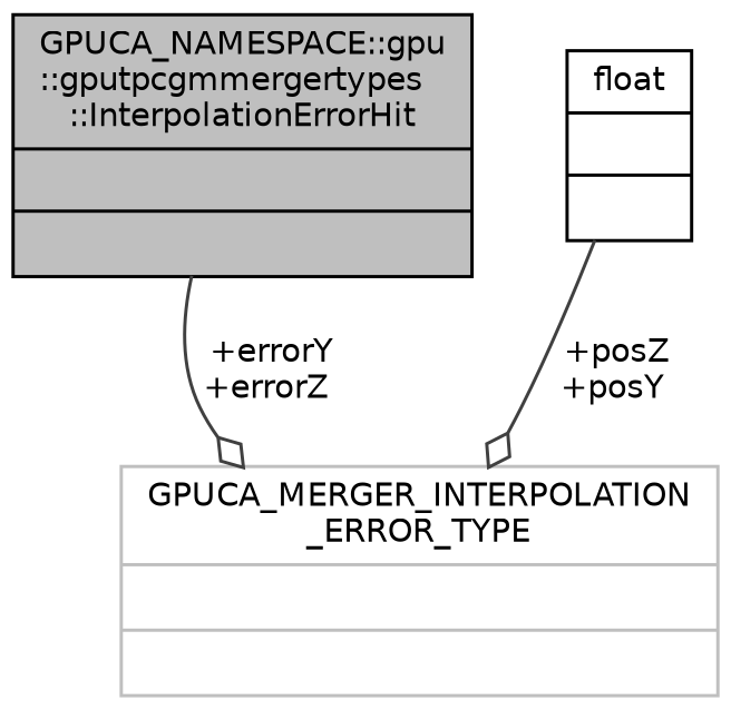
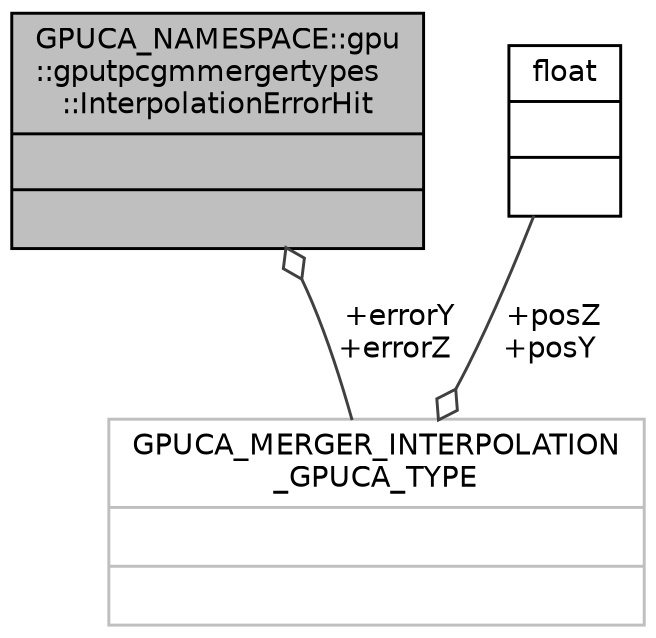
  digraph {
    node [color=black fontname=Helvetica fontsize=10 shape=record]
    edge [arrowhead=odiamond color=grey25 fontname=Helvetica fontsize=10 labelfontname=Helvetica labelfontsize=10 style=solid]
    n1 [fillcolor=grey75 fontcolor=black height=0.2 label="{GPUCA_NAMESPACE::gpu\l::gputpcgmmergertypes\l::InterpolationErrorHit\n||}" style=filled width=0.4]
-   n2 [color=grey75 height=0.2 label="{GPUCA_MERGER_INTERPOLATION\l_ERROR_TYPE\n||}" width=0.4]
+   n2 [color=grey75 height=0.2 label="{GPUCA_MERGER_INTERPOLATION\l_GPUCA_TYPE\n||}" width=0.4]
    n3 [height=0.2 label="{float\n||}" width=0.4]
-   n1 -> n2 [label=" +errorY\n+errorZ"]
+   n2 -> n1 [label=" +errorY\n+errorZ"]
    n3 -> n2 [label=" +posZ\n+posY"]
  }
